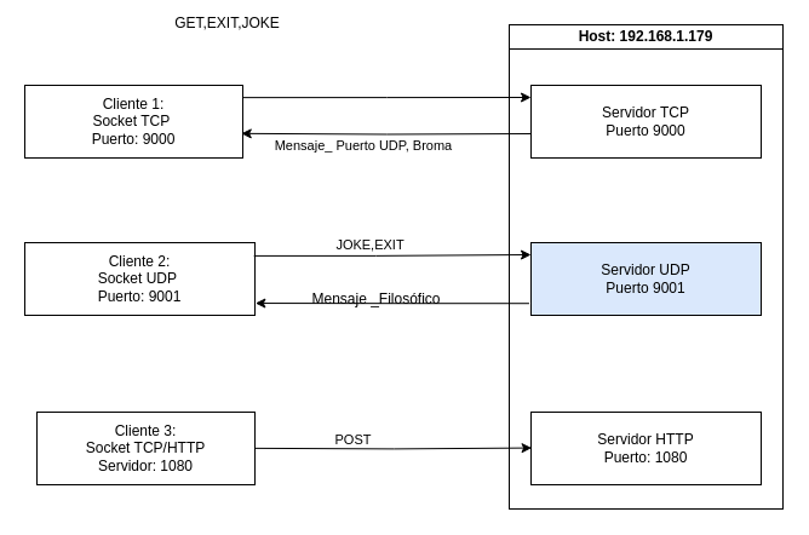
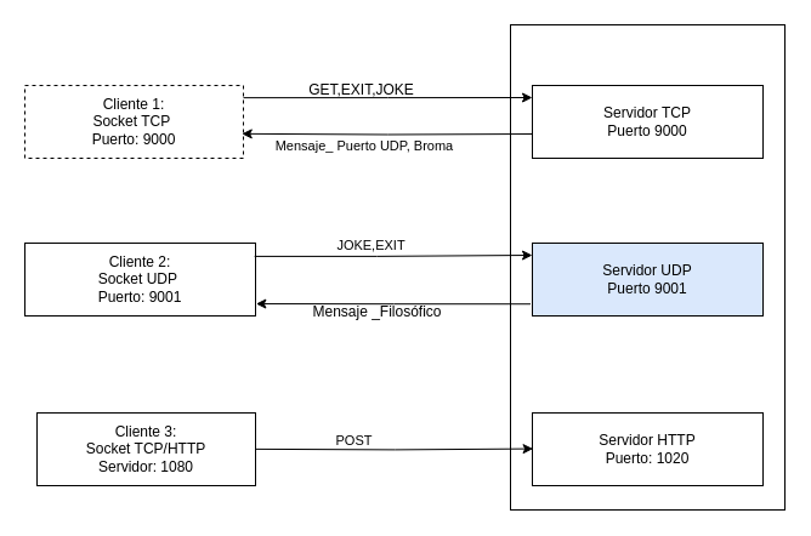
  <mxCell id="0" />
  <mxCell id="1" parent="0" />
- <mxCell id="2" value="Cliente 1:&lt;div&gt;Socket TCP&amp;nbsp;&lt;/div&gt;&lt;div&gt;Puerto: 9000&lt;/div&gt;" style="rounded=0;whiteSpace=wrap;html=1;" vertex="1" parent="1"><mxGeometry x="20" y="70" width="180" height="60" as="geometry" /></mxCell>
+ <mxCell id="2" value="Cliente 1:&lt;div&gt;Socket TCP&amp;nbsp;&lt;/div&gt;&lt;div&gt;Puerto: 9000&lt;/div&gt;" style="rounded=0;whiteSpace=wrap;html=1;dashed=1;" vertex="1" parent="1"><mxGeometry x="20" y="70" width="180" height="60" as="geometry" /></mxCell>
  <mxCell id="3" value="Cliente 2:&lt;div&gt;Socket UDP&amp;nbsp;&lt;/div&gt;&lt;div&gt;Puerto: 9001&lt;/div&gt;" style="rounded=0;whiteSpace=wrap;html=1;" vertex="1" parent="1"><mxGeometry x="20" y="200" width="190" height="60" as="geometry" /></mxCell>
  <mxCell id="4" value="Cliente 3:&lt;div&gt;Socket TCP/HTTP&lt;/div&gt;&lt;div&gt;Servidor: 1080&lt;/div&gt;" style="rounded=0;whiteSpace=wrap;html=1;" vertex="1" parent="1"><mxGeometry x="30" y="340" width="180" height="60" as="geometry" /></mxCell>
  <mxCell id="5" value="" style="rounded=0;whiteSpace=wrap;html=1;" vertex="1" parent="1"><mxGeometry x="420" y="20" width="226" height="400" as="geometry" /></mxCell>
- <mxCell id="6" value="&lt;b&gt;Host: 192.168.1.179&lt;/b&gt;" style="rounded=0;whiteSpace=wrap;html=1;" vertex="1" parent="1"><mxGeometry x="420" y="20" width="226" height="20" as="geometry" /></mxCell>
  <mxCell id="7" value="" style="edgeStyle=orthogonalEdgeStyle;rounded=0;orthogonalLoop=1;jettySize=auto;html=1;entryX=0.993;entryY=0.664;entryDx=0;entryDy=0;entryPerimeter=0;" edge="1" parent="1" target="2"><mxGeometry relative="1" as="geometry"><mxPoint x="438" y="110" as="sourcePoint" /><mxPoint x="340" y="110" as="targetPoint" /></mxGeometry></mxCell>
  <mxCell id="8" value="Mensaje_ Puerto UDP, Broma&amp;nbsp;" style="edgeLabel;html=1;align=center;verticalAlign=middle;resizable=0;points=[];" vertex="1" connectable="0" parent="7"><mxGeometry x="0.296" y="1" relative="1" as="geometry"><mxPoint x="17" y="9" as="offset" /></mxGeometry></mxCell>
  <mxCell id="9" value="Servidor TCP&lt;div&gt;Puerto 9000&lt;/div&gt;" style="rounded=0;whiteSpace=wrap;html=1;" vertex="1" parent="1"><mxGeometry x="438" y="70" width="190" height="60" as="geometry" /></mxCell>
  <mxCell id="10" value="" style="edgeStyle=orthogonalEdgeStyle;rounded=0;orthogonalLoop=1;jettySize=auto;html=1;exitX=-0.008;exitY=0.837;exitDx=0;exitDy=0;exitPerimeter=0;entryX=1.002;entryY=0.834;entryDx=0;entryDy=0;entryPerimeter=0;" edge="1" parent="1" source="11" target="3"><mxGeometry relative="1" as="geometry"><mxPoint x="398" y="250" as="sourcePoint" /><mxPoint x="300" y="250" as="targetPoint" /></mxGeometry></mxCell>
  <mxCell id="11" value="Servidor UDP&lt;div&gt;Puerto 9001&lt;/div&gt;" style="rounded=0;whiteSpace=wrap;html=1;fillColor=#dae8fc;" vertex="1" parent="1"><mxGeometry x="438" y="200" width="190" height="60" as="geometry" /></mxCell>
  <mxCell id="12" value="" style="edgeStyle=orthogonalEdgeStyle;rounded=0;orthogonalLoop=1;jettySize=auto;html=1;exitX=1;exitY=0.169;exitDx=0;exitDy=0;exitPerimeter=0;" edge="1" parent="1" source="2"><mxGeometry relative="1" as="geometry"><mxPoint x="340" y="80" as="sourcePoint" /><mxPoint x="438" y="80" as="targetPoint" /></mxGeometry></mxCell>
  <mxCell id="13" value="" style="edgeStyle=orthogonalEdgeStyle;rounded=0;orthogonalLoop=1;jettySize=auto;html=1;shadow=0;exitX=1.001;exitY=0.182;exitDx=0;exitDy=0;exitPerimeter=0;entryX=0.004;entryY=0.208;entryDx=0;entryDy=0;entryPerimeter=0;" edge="1" parent="1"><mxGeometry relative="1" as="geometry"><mxPoint x="209.18" y="210.92" as="sourcePoint" /><mxPoint x="438" y="210" as="targetPoint" /><Array as="points"><mxPoint x="310" y="211" /></Array></mxGeometry></mxCell>
  <mxCell id="14" value="JOKE,EXIT" style="edgeLabel;html=1;align=center;verticalAlign=middle;resizable=0;points=[];" vertex="1" connectable="0" parent="13"><mxGeometry x="-0.526" relative="1" as="geometry"><mxPoint x="41" y="-9" as="offset" /></mxGeometry></mxCell>
- <mxCell id="15" value="Servidor HTTP&lt;div&gt;Puerto: 1080&lt;/div&gt;" style="rounded=0;whiteSpace=wrap;html=1;" vertex="1" parent="1"><mxGeometry x="438" y="340" width="190" height="60" as="geometry" /></mxCell>
+ <mxCell id="15" value="Servidor HTTP&lt;div&gt;Puerto: 1020&lt;/div&gt;" style="rounded=0;whiteSpace=wrap;html=1;" vertex="1" parent="1"><mxGeometry x="438" y="340" width="190" height="60" as="geometry" /></mxCell>
  <mxCell id="16" value="" style="edgeStyle=orthogonalEdgeStyle;rounded=0;orthogonalLoop=1;jettySize=auto;html=1;exitX=1.001;exitY=0.183;exitDx=0;exitDy=0;exitPerimeter=0;entryX=0.004;entryY=0.178;entryDx=0;entryDy=0;entryPerimeter=0;" edge="1" parent="1"><mxGeometry relative="1" as="geometry"><mxPoint x="210" y="369.87" as="sourcePoint" /><mxPoint x="438.58" y="369.57" as="targetPoint" /></mxGeometry></mxCell>
  <mxCell id="17" value="POST" style="edgeLabel;html=1;align=center;verticalAlign=middle;resizable=0;points=[];" vertex="1" connectable="0" parent="16"><mxGeometry x="-0.435" y="1" relative="1" as="geometry"><mxPoint x="15" y="-7" as="offset" /></mxGeometry></mxCell>
- <mxCell id="18" value="GET,EXIT,JOKE" style="text;html=1;align=center;verticalAlign=middle;resizable=0;points=[];autosize=1;strokeColor=none;fillColor=none;" vertex="1" parent="1"><mxGeometry x="132" y="4" width="110" height="30" as="geometry" /></mxCell>
- <mxCell id="19" value="Mensaje _Filosófico" style="text;html=1;align=center;verticalAlign=middle;resizable=0;points=[];autosize=1;strokeColor=none;fillColor=none;" vertex="1" parent="1"><mxGeometry x="245" y="232" width="130" height="30" as="geometry" /></mxCell>
+ <mxCell id="18" value="GET,EXIT,JOKE" style="text;html=1;align=center;verticalAlign=middle;resizable=0;points=[];autosize=1;strokeColor=none;fillColor=none;" vertex="1" parent="1"><mxGeometry x="242" y="59" width="110" height="30" as="geometry" /></mxCell>
+ <mxCell id="19" value="Mensaje _Filosófico" style="text;html=1;align=center;verticalAlign=middle;resizable=0;points=[];autosize=1;strokeColor=none;fillColor=none;" vertex="1" parent="1"><mxGeometry x="245" y="242" width="130" height="30" as="geometry" /></mxCell>
